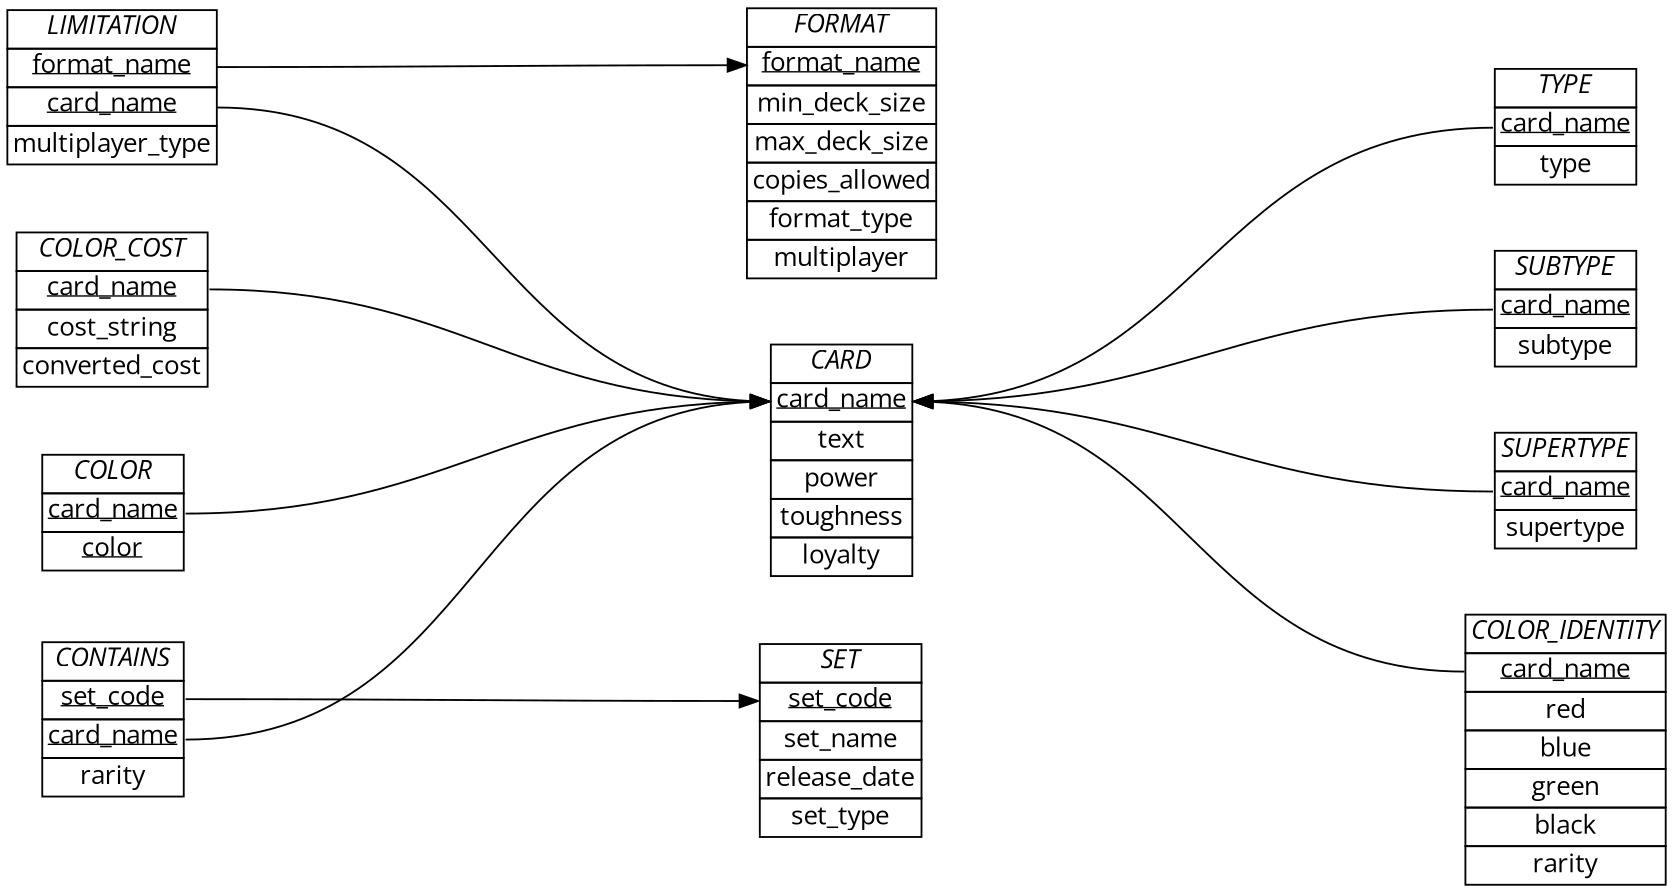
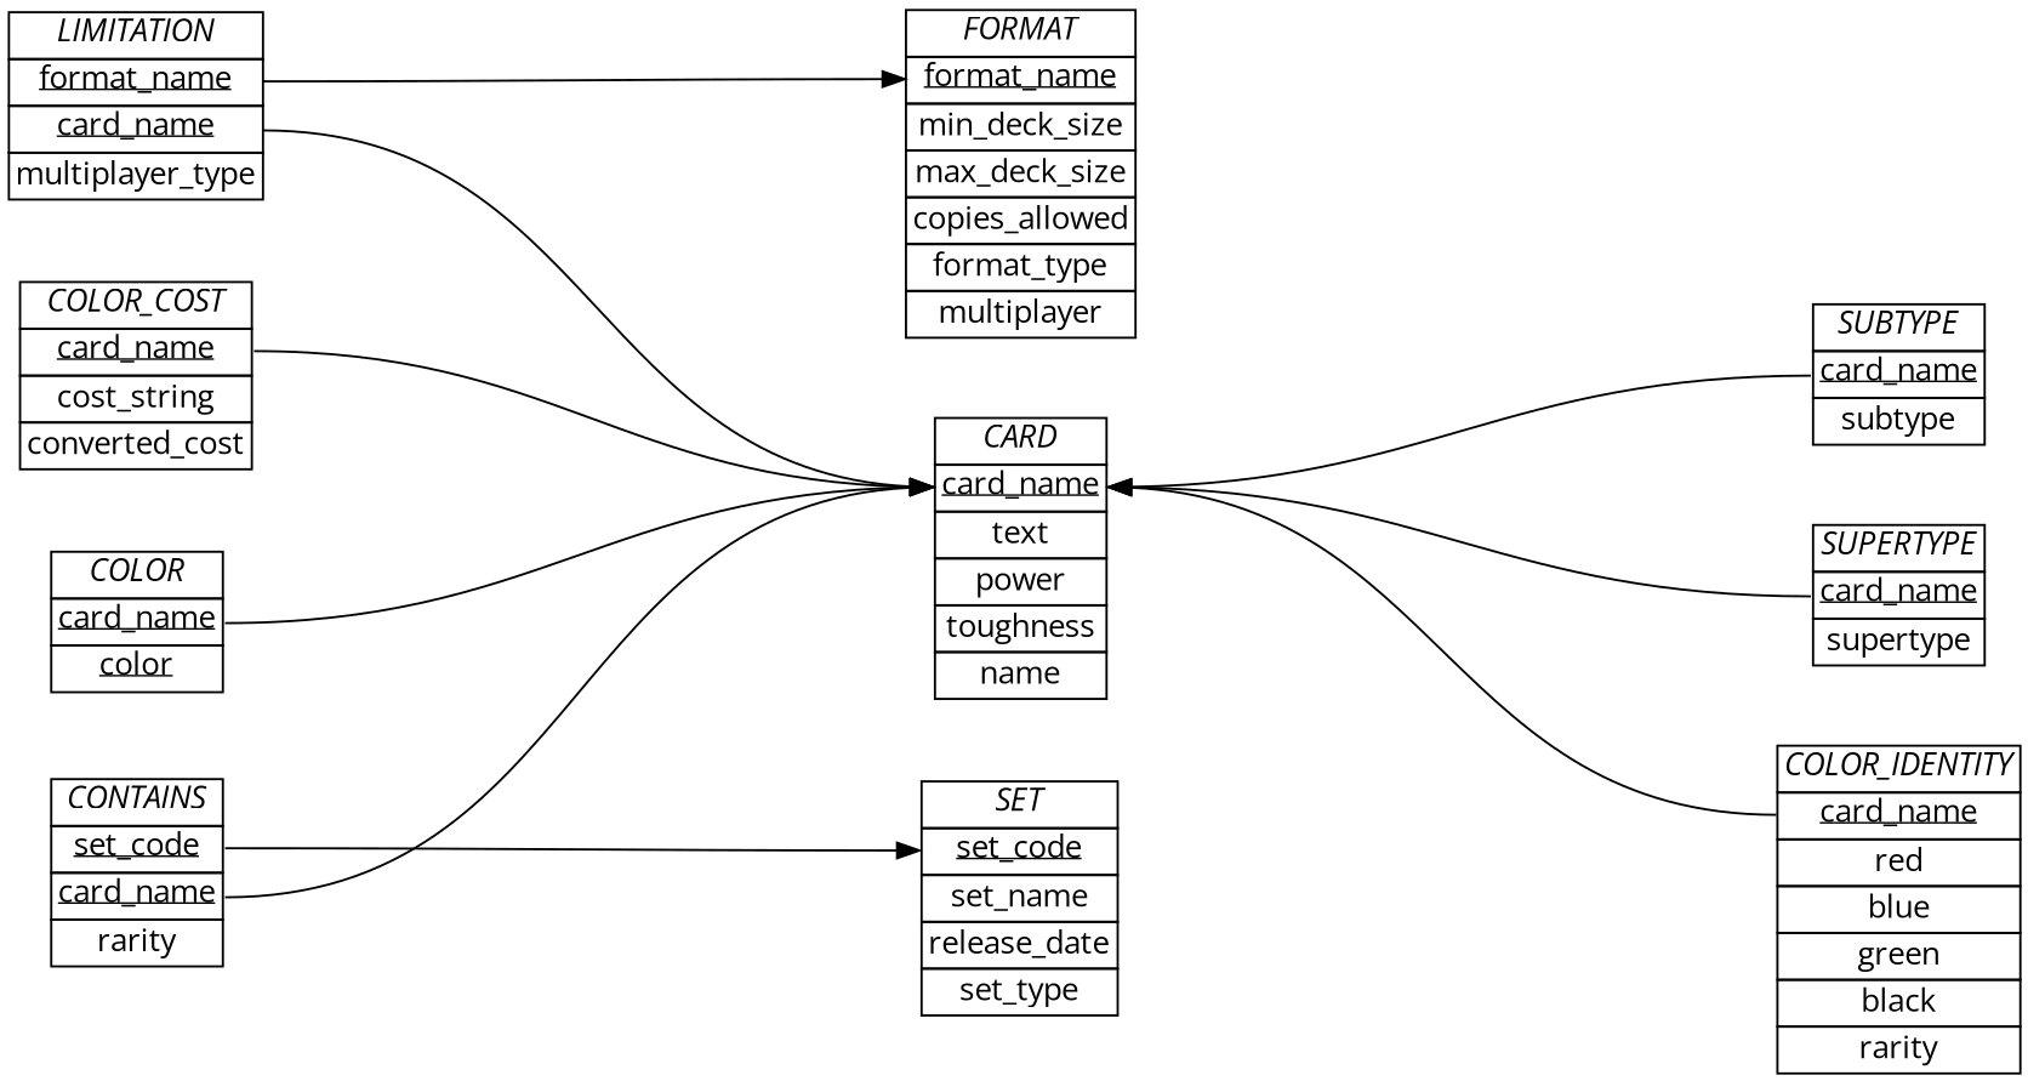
  digraph {
    fontname="Open Sans"
    nodesep=0.5
    rankdir=LR
    ranksep=4
    splines=true
    node [fontname="Open Sans" shape=plain]
    edge [fontname="Open Sans" headport=1 tailport=1]
    n1 [label=<         <table border="0" cellborder="1" cellspacing="0">         <tr><td><i>FORMAT</i></td></tr>         <tr><td port="1"><u>format_name</u></td></tr>         <tr><td port="2">min_deck_size</td></tr>         <tr><td port="3">max_deck_size</td></tr>         <tr><td port="4">copies_allowed</td></tr>         <tr><td port="5">format_type</td></tr>         <tr><td port="6">multiplayer</td></tr>         </table>>]
    n2 [label=<         <table border="0" cellborder="1" cellspacing="0">         <tr><td><i>SET</i></td></tr>         <tr><td port="1"><u><font color="black">set_code</font></u></td></tr>         <tr><td port="2"><font color="black">set_name</font></td></tr>         <tr><td port="3">release_date</td></tr>         <tr><td port="4">set_type</td></tr>         </table>>]
-   n3 [label=<         <table border="0" cellborder="1" cellspacing="0">         <tr><td><i>CARD</i></td></tr>         <tr><td port="1"><u><font color="black">card_name</font></u></td></tr>         <tr><td port="2">text</td></tr>         <tr><td port="3">power</td></tr>         <tr><td port="4">toughness</td></tr>         <tr><td port="5">loyalty</td></tr>         </table>>]
-   n4 [label=<         <table border="0" cellborder="1" cellspacing="0">         <tr><td><i>TYPE</i></td></tr>         <tr><td port="1"><u>card_name</u></td></tr>         <tr><td port="2">type</td></tr>         </table>>]
+   n3 [label=<         <table border="0" cellborder="1" cellspacing="0">         <tr><td><i>CARD</i></td></tr>         <tr><td port="1"><u><font color="black">card_name</font></u></td></tr>         <tr><td port="2">text</td></tr>         <tr><td port="3">power</td></tr>         <tr><td port="4">toughness</td></tr>         <tr><td port="5">name</td></tr>         </table>>]
    n5 [label=<         <table border="0" cellborder="1" cellspacing="0">         <tr><td><i>SUBTYPE</i></td></tr>         <tr><td port="1"><u>card_name</u></td></tr>         <tr><td port="2">subtype</td></tr>         </table>>]
    n6 [label=<         <table border="0" cellborder="1" cellspacing="0">         <tr><td><i>SUPERTYPE</i></td></tr>         <tr><td port="1"><u>card_name</u></td></tr>         <tr><td port="2">supertype</td></tr>         </table>>]
    n7 [label=<         <table border="0" cellborder="1" cellspacing="0">         <tr><td><i>COLOR_IDENTITY</i></td></tr>         <tr><td port="1"><u>card_name</u></td></tr>         <tr><td port="2">red</td></tr>         <tr><td port="3">blue</td></tr>         <tr><td port="4">green</td></tr>         <tr><td port="5">black</td></tr>         <tr><td port="6">rarity</td></tr>         </table>>]
    n8 [label=<         <table border="0" cellborder="1" cellspacing="0">         <tr><td><i>CONTAINS</i></td></tr>         <tr><td port="1"><u>set_code</u></td></tr>         <tr><td port="2"><u>card_name</u></td></tr>         <tr><td port="3">rarity</td></tr>         </table>>]
    n9 [label=< <table border="0" cellborder="1" cellspacing="0">     <tr><td><i>LIMITATION</i></td></tr>     <tr><td port="1"><u>format_name</u></td></tr>     <tr><td port="2"><u>card_name</u></td></tr>     <tr><td port="3">multiplayer_type</td></tr>     </table>>]
    n10 [label=<         <table border="0" cellborder="1" cellspacing="0">         <tr><td><i>COLOR_COST</i></td></tr>         <tr><td port="1"><u>card_name</u></td></tr>         <tr><td port="2">cost_string</td></tr>         <tr><td port="9">converted_cost</td></tr>         </table>>]
    n11 [label=<         <table border="0" cellborder="1" cellspacing="0">         <tr><td><i>COLOR</i></td></tr>         <tr><td port="1"><u>card_name</u></td></tr>         <tr><td port="2"><u>color</u></td></tr>         </table>>]
-   n3 -> n4 [dir=back]
    n3 -> n5 [dir=back]
    n3 -> n6 [dir=back]
    n3 -> n7 [dir=back]
    n8 -> n2 [color=black]
    n8 -> n3 [tailport=2]
    n9 -> n1
    n9 -> n3 [tailport=2]
    n10 -> n3
    n11 -> n3
  }
